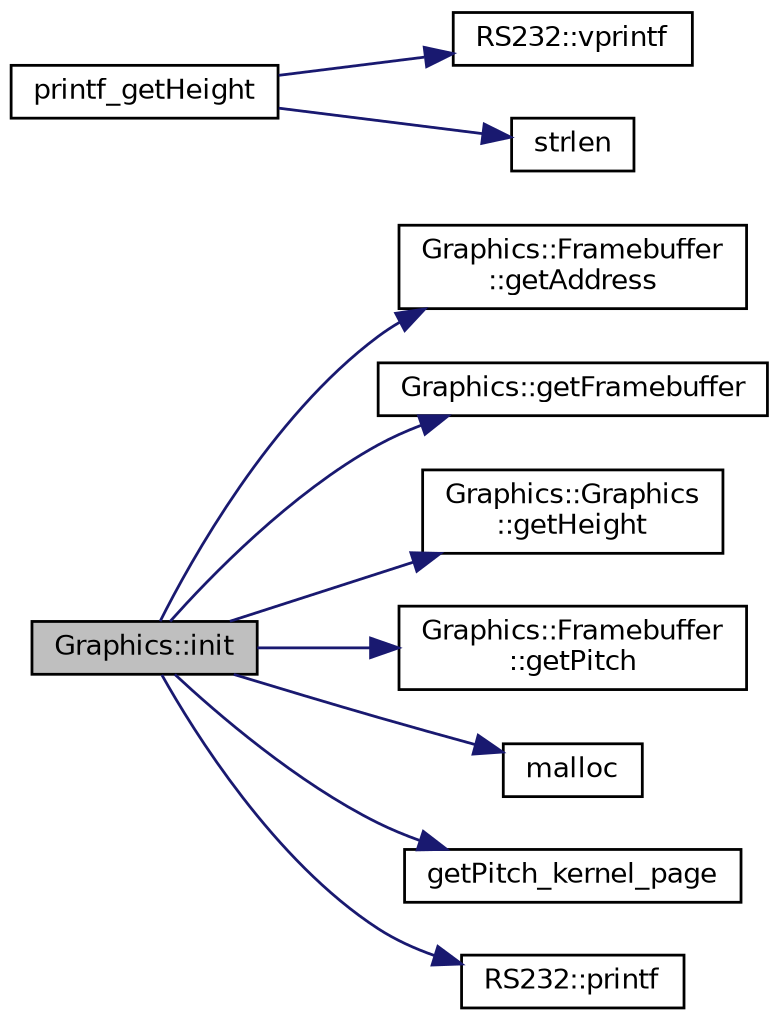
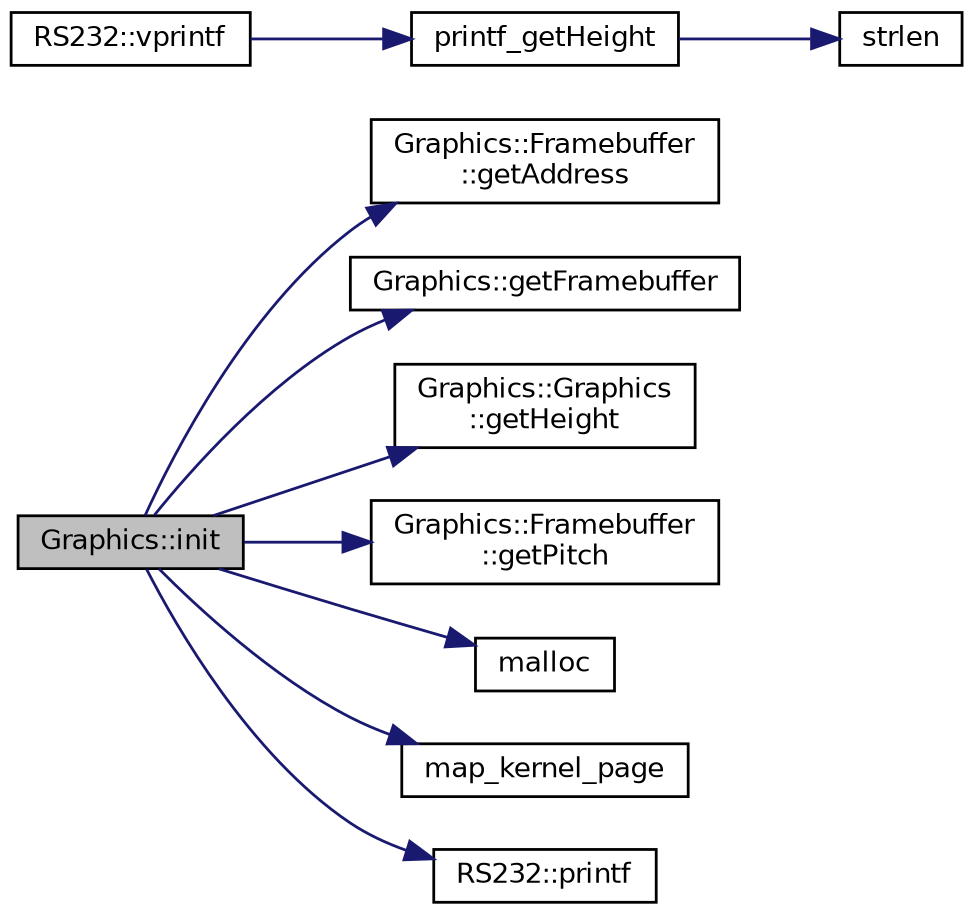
  digraph {
    rankdir=LR
    node [color=black fillcolor=white fontname=Helvetica fontsize=10 shape=record style=filled]
    edge [color=midnightblue fontname=Helvetica fontsize=10 labelfontname=Helvetica labelfontsize=10 style=solid]
    n1 [fillcolor=grey75 fontcolor=black height=0.2 label="Graphics::init" width=0.4]
    n2 [height=0.2 label="Graphics::Framebuffer\l::getAddress" width=0.4]
    n3 [height=0.2 label="Graphics::getFramebuffer" width=0.4]
    n4 [height=0.2 label="Graphics::Graphics\l::getHeight" width=0.4]
    n5 [height=0.2 label="Graphics::Framebuffer\l::getPitch" width=0.4]
    n6 [height=0.2 label=malloc width=0.4]
-   n7 [height=0.2 label=getPitch_kernel_page width=0.4]
+   n7 [height=0.2 label=map_kernel_page width=0.4]
    n8 [height=0.2 label="RS232::printf" width=0.4]
    n9 [height=0.2 label="RS232::vprintf" width=0.4]
    n10 [height=0.2 label=printf_getHeight width=0.4]
    n11 [height=0.2 label=strlen width=0.4]
    n1 -> n2
    n1 -> n3
    n1 -> n4
    n1 -> n5
    n1 -> n6
    n1 -> n7
    n1 -> n8
-   n10 -> n9
+   n9 -> n10
    n10 -> n11
  }
